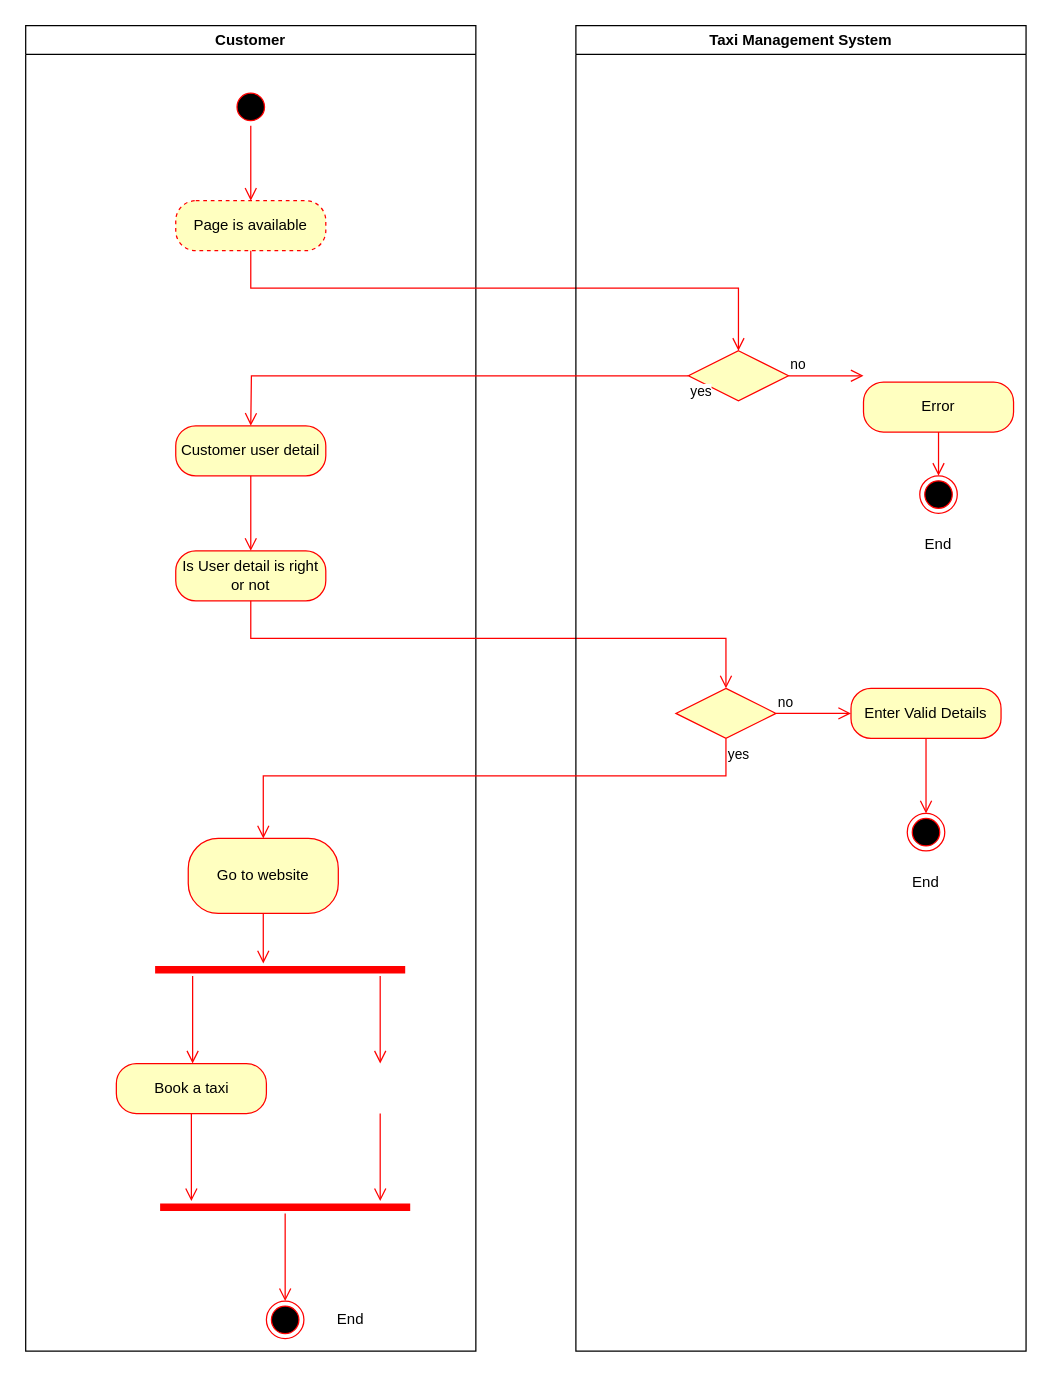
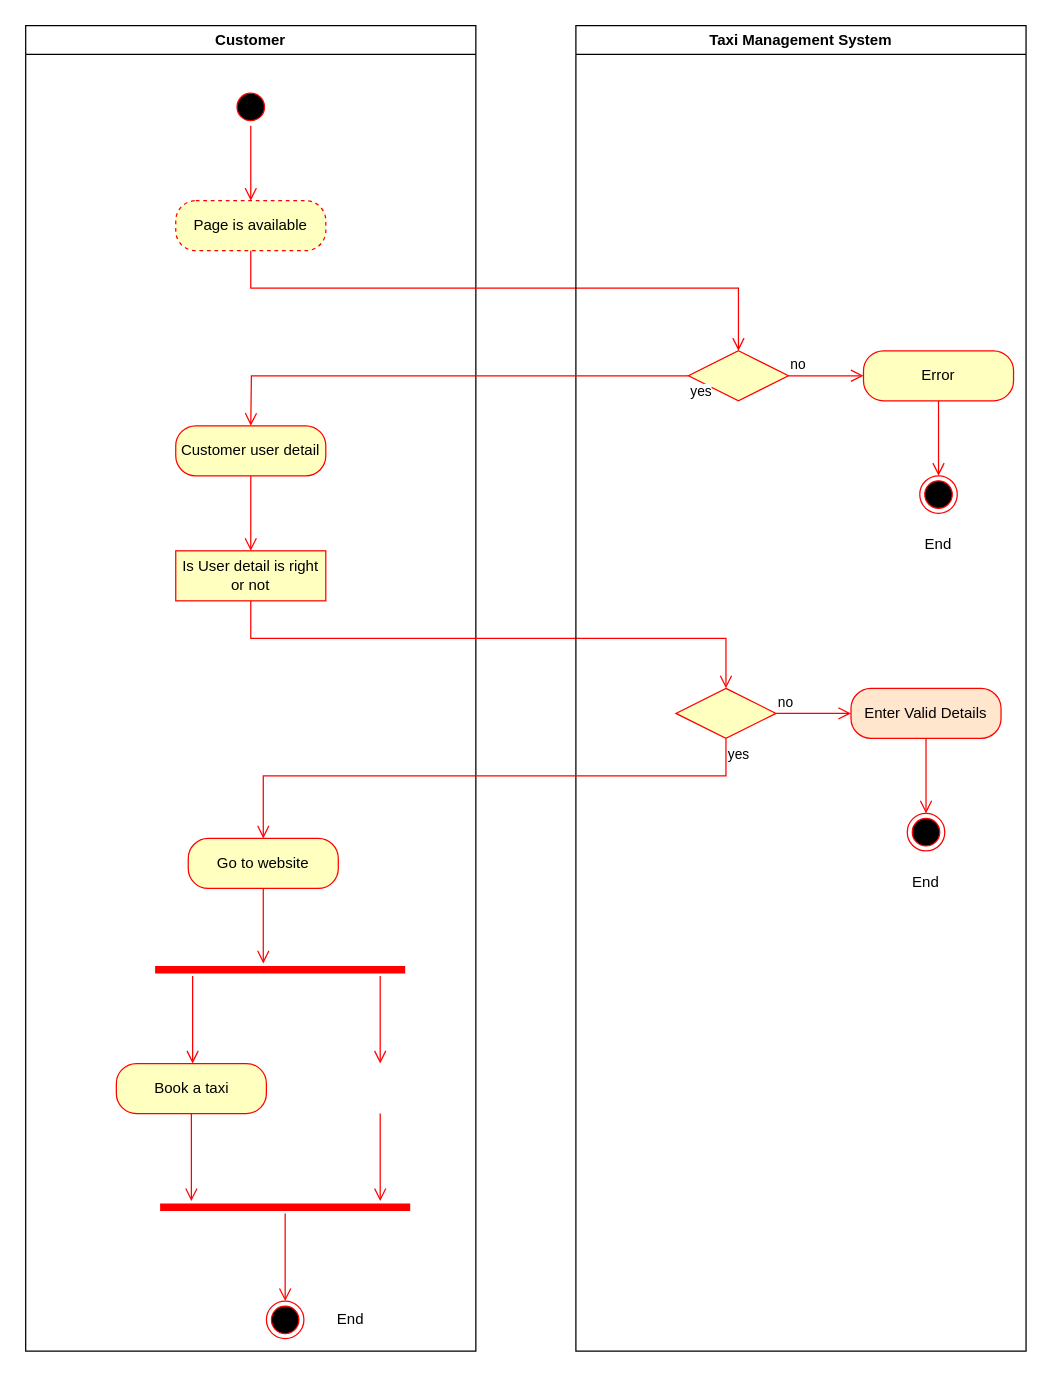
  <mxCell id="0" />
  <mxCell id="1" parent="0" />
  <mxCell id="2" value="Customer" style="swimlane;whiteSpace=wrap;html=1;" vertex="1" parent="1"><mxGeometry x="20" y="20" width="360" height="1060" as="geometry" /></mxCell>
  <mxCell id="3" value="" style="ellipse;html=1;shape=startState;fillColor=#000000;strokeColor=#ff0000;" vertex="1" parent="2"><mxGeometry x="165" y="50" width="30" height="30" as="geometry" /></mxCell>
  <mxCell id="4" value="" style="edgeStyle=orthogonalEdgeStyle;html=1;verticalAlign=bottom;endArrow=open;endSize=8;strokeColor=#ff0000;rounded=0;" edge="1" source="3" parent="2"><mxGeometry relative="1" as="geometry"><mxPoint x="180" y="140" as="targetPoint" /></mxGeometry></mxCell>
  <mxCell id="5" value="Page is available" style="rounded=1;whiteSpace=wrap;html=1;arcSize=40;fontColor=#000000;fillColor=#ffffc0;strokeColor=#ff0000;dashed=1;" vertex="1" parent="2"><mxGeometry x="120" y="140" width="120" height="40" as="geometry" /></mxCell>
  <mxCell id="6" value="" style="edgeStyle=orthogonalEdgeStyle;html=1;verticalAlign=bottom;endArrow=open;endSize=8;strokeColor=#ff0000;rounded=0;" edge="1" source="5" parent="2"><mxGeometry relative="1" as="geometry"><mxPoint x="570" y="260" as="targetPoint" /><Array as="points"><mxPoint x="180" y="210" /><mxPoint x="570" y="210" /><mxPoint x="570" y="240" /></Array></mxGeometry></mxCell>
  <mxCell id="7" value="Customer user detail" style="rounded=1;whiteSpace=wrap;html=1;arcSize=40;fontColor=#000000;fillColor=#ffffc0;strokeColor=#ff0000;" vertex="1" parent="2"><mxGeometry x="120" y="320" width="120" height="40" as="geometry" /></mxCell>
  <mxCell id="8" value="" style="edgeStyle=orthogonalEdgeStyle;html=1;verticalAlign=bottom;endArrow=open;endSize=8;strokeColor=#ff0000;rounded=0;" edge="1" source="7" parent="2"><mxGeometry relative="1" as="geometry"><mxPoint x="180" y="420" as="targetPoint" /></mxGeometry></mxCell>
- <mxCell id="9" value="Is User detail is right or not" style="rounded=1;whiteSpace=wrap;html=1;arcSize=40;fontColor=#000000;fillColor=#ffffc0;strokeColor=#ff0000;" vertex="1" parent="2"><mxGeometry x="120" y="420" width="120" height="40" as="geometry" /></mxCell>
+ <mxCell id="9" value="Is User detail is right or not" style="whiteSpace=wrap;html=1;arcSize=40;fontColor=#000000;fillColor=#ffffc0;strokeColor=#ff0000;rounded=0;" vertex="1" parent="2"><mxGeometry x="120" y="420" width="120" height="40" as="geometry" /></mxCell>
  <mxCell id="10" value="" style="edgeStyle=orthogonalEdgeStyle;html=1;verticalAlign=bottom;endArrow=open;endSize=8;strokeColor=#ff0000;rounded=0;" edge="1" source="9" parent="2"><mxGeometry relative="1" as="geometry"><mxPoint x="560" y="530" as="targetPoint" /><Array as="points"><mxPoint x="180" y="490" /><mxPoint x="560" y="490" /><mxPoint x="560" y="520" /></Array></mxGeometry></mxCell>
- <mxCell id="11" value="Go to website" style="rounded=1;whiteSpace=wrap;html=1;arcSize=40;fontColor=#000000;fillColor=#ffffc0;strokeColor=#ff0000;" vertex="1" parent="2"><mxGeometry x="130" y="650" width="120" height="60" as="geometry" /></mxCell>
+ <mxCell id="11" value="Go to website" style="rounded=1;whiteSpace=wrap;html=1;arcSize=40;fontColor=#000000;fillColor=#ffffc0;strokeColor=#ff0000;" vertex="1" parent="2"><mxGeometry x="130" y="650" width="120" height="40" as="geometry" /></mxCell>
  <mxCell id="12" value="" style="edgeStyle=orthogonalEdgeStyle;html=1;verticalAlign=bottom;endArrow=open;endSize=8;strokeColor=#ff0000;rounded=0;" edge="1" source="11" parent="2"><mxGeometry relative="1" as="geometry"><mxPoint x="190" y="750" as="targetPoint" /></mxGeometry></mxCell>
  <mxCell id="13" value="" style="shape=line;html=1;strokeWidth=6;strokeColor=#ff0000;" vertex="1" parent="2"><mxGeometry x="103.5" y="750" width="200" height="10" as="geometry" /></mxCell>
  <mxCell id="14" value="" style="edgeStyle=orthogonalEdgeStyle;html=1;verticalAlign=bottom;endArrow=open;endSize=8;strokeColor=#ff0000;rounded=0;" edge="1" parent="2"><mxGeometry relative="1" as="geometry"><mxPoint x="133.5" y="830" as="targetPoint" /><mxPoint x="133.5" y="760" as="sourcePoint" /></mxGeometry></mxCell>
  <mxCell id="15" value="" style="edgeStyle=orthogonalEdgeStyle;html=1;verticalAlign=bottom;endArrow=open;endSize=8;strokeColor=#ff0000;rounded=0;" edge="1" parent="2"><mxGeometry relative="1" as="geometry"><mxPoint x="283.5" y="830" as="targetPoint" /><mxPoint x="283.5" y="760" as="sourcePoint" /><Array as="points"><mxPoint x="283.5" y="780" /><mxPoint x="283.5" y="780" /></Array></mxGeometry></mxCell>
  <mxCell id="16" value="Book a taxi" style="rounded=1;whiteSpace=wrap;html=1;arcSize=40;fontColor=#000000;fillColor=#ffffc0;strokeColor=#ff0000;" vertex="1" parent="2"><mxGeometry x="72.5" y="830" width="120" height="40" as="geometry" /></mxCell>
  <mxCell id="17" value="" style="edgeStyle=orthogonalEdgeStyle;html=1;verticalAlign=bottom;endArrow=open;endSize=8;strokeColor=#ff0000;rounded=0;" edge="1" parent="2" source="16"><mxGeometry relative="1" as="geometry"><mxPoint x="132.5" y="940" as="targetPoint" /></mxGeometry></mxCell>
  <mxCell id="18" value="" style="edgeStyle=orthogonalEdgeStyle;html=1;verticalAlign=bottom;endArrow=open;endSize=8;strokeColor=#ff0000;rounded=0;" edge="1" parent="2"><mxGeometry relative="1" as="geometry"><mxPoint x="283.5" y="940" as="targetPoint" /><Array as="points"><mxPoint x="283.5" y="930" /></Array><mxPoint x="283.5" y="870" as="sourcePoint" /></mxGeometry></mxCell>
  <mxCell id="19" value="" style="shape=line;html=1;strokeWidth=6;strokeColor=#ff0000;" vertex="1" parent="2"><mxGeometry x="107.5" y="940" width="200" height="10" as="geometry" /></mxCell>
  <mxCell id="20" value="" style="edgeStyle=orthogonalEdgeStyle;html=1;verticalAlign=bottom;endArrow=open;endSize=8;strokeColor=#ff0000;rounded=0;" edge="1" parent="2" source="19"><mxGeometry relative="1" as="geometry"><mxPoint x="207.5" y="1020" as="targetPoint" /></mxGeometry></mxCell>
  <mxCell id="21" value="" style="ellipse;html=1;shape=endState;fillColor=#000000;strokeColor=#ff0000;" vertex="1" parent="2"><mxGeometry x="192.5" y="1020" width="30" height="30" as="geometry" /></mxCell>
  <mxCell id="22" value="End" style="text;html=1;align=center;verticalAlign=middle;whiteSpace=wrap;rounded=0;" vertex="1" parent="2"><mxGeometry x="230" y="1020" width="60" height="30" as="geometry" /></mxCell>
  <mxCell id="23" value="Taxi Management System" style="swimlane;whiteSpace=wrap;html=1;" vertex="1" parent="1"><mxGeometry x="460" y="20" width="360" height="1060" as="geometry" /></mxCell>
  <mxCell id="24" value="" style="rhombus;whiteSpace=wrap;html=1;fontColor=#000000;fillColor=#ffffc0;strokeColor=#ff0000;" vertex="1" parent="23"><mxGeometry x="90" y="260" width="80" height="40" as="geometry" /></mxCell>
  <mxCell id="25" value="no" style="edgeStyle=orthogonalEdgeStyle;html=1;align=left;verticalAlign=bottom;endArrow=open;endSize=8;strokeColor=#ff0000;rounded=0;" edge="1" source="24" parent="23"><mxGeometry x="-1" relative="1" as="geometry"><mxPoint x="230" y="280" as="targetPoint" /></mxGeometry></mxCell>
  <mxCell id="26" value="yes" style="edgeStyle=orthogonalEdgeStyle;html=1;align=left;verticalAlign=top;endArrow=open;endSize=8;strokeColor=#ff0000;rounded=0;" edge="1" source="24" parent="23"><mxGeometry x="-1" relative="1" as="geometry"><mxPoint x="-260" y="320" as="targetPoint" /></mxGeometry></mxCell>
- <mxCell id="27" value="Error" style="rounded=1;whiteSpace=wrap;html=1;arcSize=40;fontColor=#000000;fillColor=#ffffc0;strokeColor=#ff0000;" vertex="1" parent="23"><mxGeometry x="230" y="285" width="120" height="40" as="geometry" /></mxCell>
+ <mxCell id="27" value="Error" style="rounded=1;whiteSpace=wrap;html=1;arcSize=40;fontColor=#000000;fillColor=#ffffc0;strokeColor=#ff0000;" vertex="1" parent="23"><mxGeometry x="230" y="260" width="120" height="40" as="geometry" /></mxCell>
  <mxCell id="28" value="" style="edgeStyle=orthogonalEdgeStyle;html=1;verticalAlign=bottom;endArrow=open;endSize=8;strokeColor=#ff0000;rounded=0;" edge="1" source="27" parent="23"><mxGeometry relative="1" as="geometry"><mxPoint x="290" y="360" as="targetPoint" /></mxGeometry></mxCell>
  <mxCell id="29" value="" style="ellipse;html=1;shape=endState;fillColor=#000000;strokeColor=#ff0000;" vertex="1" parent="23"><mxGeometry x="275" y="360" width="30" height="30" as="geometry" /></mxCell>
  <mxCell id="30" value="" style="rhombus;whiteSpace=wrap;html=1;fontColor=#000000;fillColor=#ffffc0;strokeColor=#ff0000;" vertex="1" parent="23"><mxGeometry x="80" y="530" width="80" height="40" as="geometry" /></mxCell>
  <mxCell id="31" value="no" style="edgeStyle=orthogonalEdgeStyle;html=1;align=left;verticalAlign=bottom;endArrow=open;endSize=8;strokeColor=#ff0000;rounded=0;" edge="1" source="30" parent="23"><mxGeometry x="-1" relative="1" as="geometry"><mxPoint x="220" y="550" as="targetPoint" /></mxGeometry></mxCell>
  <mxCell id="32" value="yes" style="edgeStyle=orthogonalEdgeStyle;html=1;align=left;verticalAlign=top;endArrow=open;endSize=8;strokeColor=#ff0000;rounded=0;" edge="1" source="30" parent="23"><mxGeometry x="-1" relative="1" as="geometry"><mxPoint x="-250" y="650" as="targetPoint" /><Array as="points"><mxPoint x="120" y="600" /><mxPoint x="-250" y="600" /></Array></mxGeometry></mxCell>
- <mxCell id="33" value="Enter Valid Details" style="rounded=1;whiteSpace=wrap;html=1;arcSize=40;fontColor=#000000;fillColor=#ffffc0;strokeColor=#ff0000;" vertex="1" parent="23"><mxGeometry x="220" y="530" width="120" height="40" as="geometry" /></mxCell>
+ <mxCell id="33" value="Enter Valid Details" style="rounded=1;whiteSpace=wrap;html=1;arcSize=40;fontColor=#000000;fillColor=#ffe6cc;strokeColor=#ff0000;" vertex="1" parent="23"><mxGeometry x="220" y="530" width="120" height="40" as="geometry" /></mxCell>
  <mxCell id="34" value="" style="edgeStyle=orthogonalEdgeStyle;html=1;verticalAlign=bottom;endArrow=open;endSize=8;strokeColor=#ff0000;rounded=0;" edge="1" source="33" parent="23"><mxGeometry relative="1" as="geometry"><mxPoint x="280" y="630" as="targetPoint" /></mxGeometry></mxCell>
  <mxCell id="35" value="" style="ellipse;html=1;shape=endState;fillColor=#000000;strokeColor=#ff0000;" vertex="1" parent="23"><mxGeometry x="265" y="630" width="30" height="30" as="geometry" /></mxCell>
  <mxCell id="36" value="End" style="text;html=1;align=center;verticalAlign=middle;whiteSpace=wrap;rounded=0;" vertex="1" parent="23"><mxGeometry x="250" y="670" width="60" height="30" as="geometry" /></mxCell>
  <mxCell id="37" value="End" style="text;html=1;align=center;verticalAlign=middle;whiteSpace=wrap;rounded=0;" vertex="1" parent="23"><mxGeometry x="260" y="400" width="60" height="30" as="geometry" /></mxCell>
